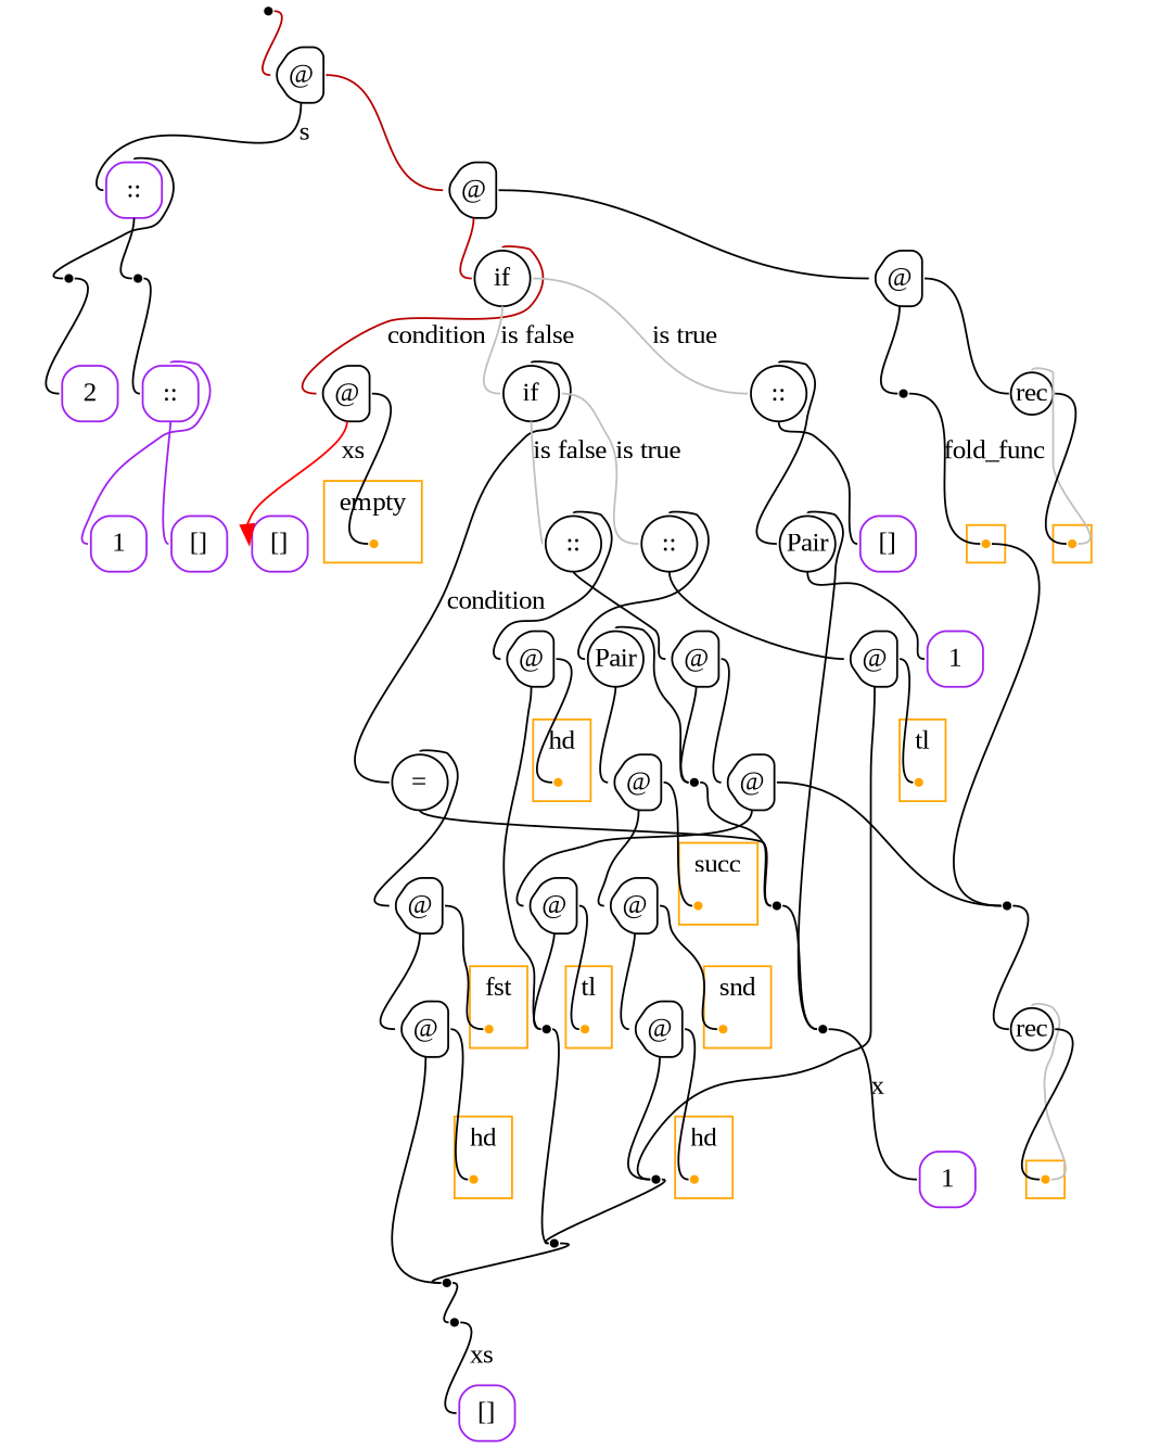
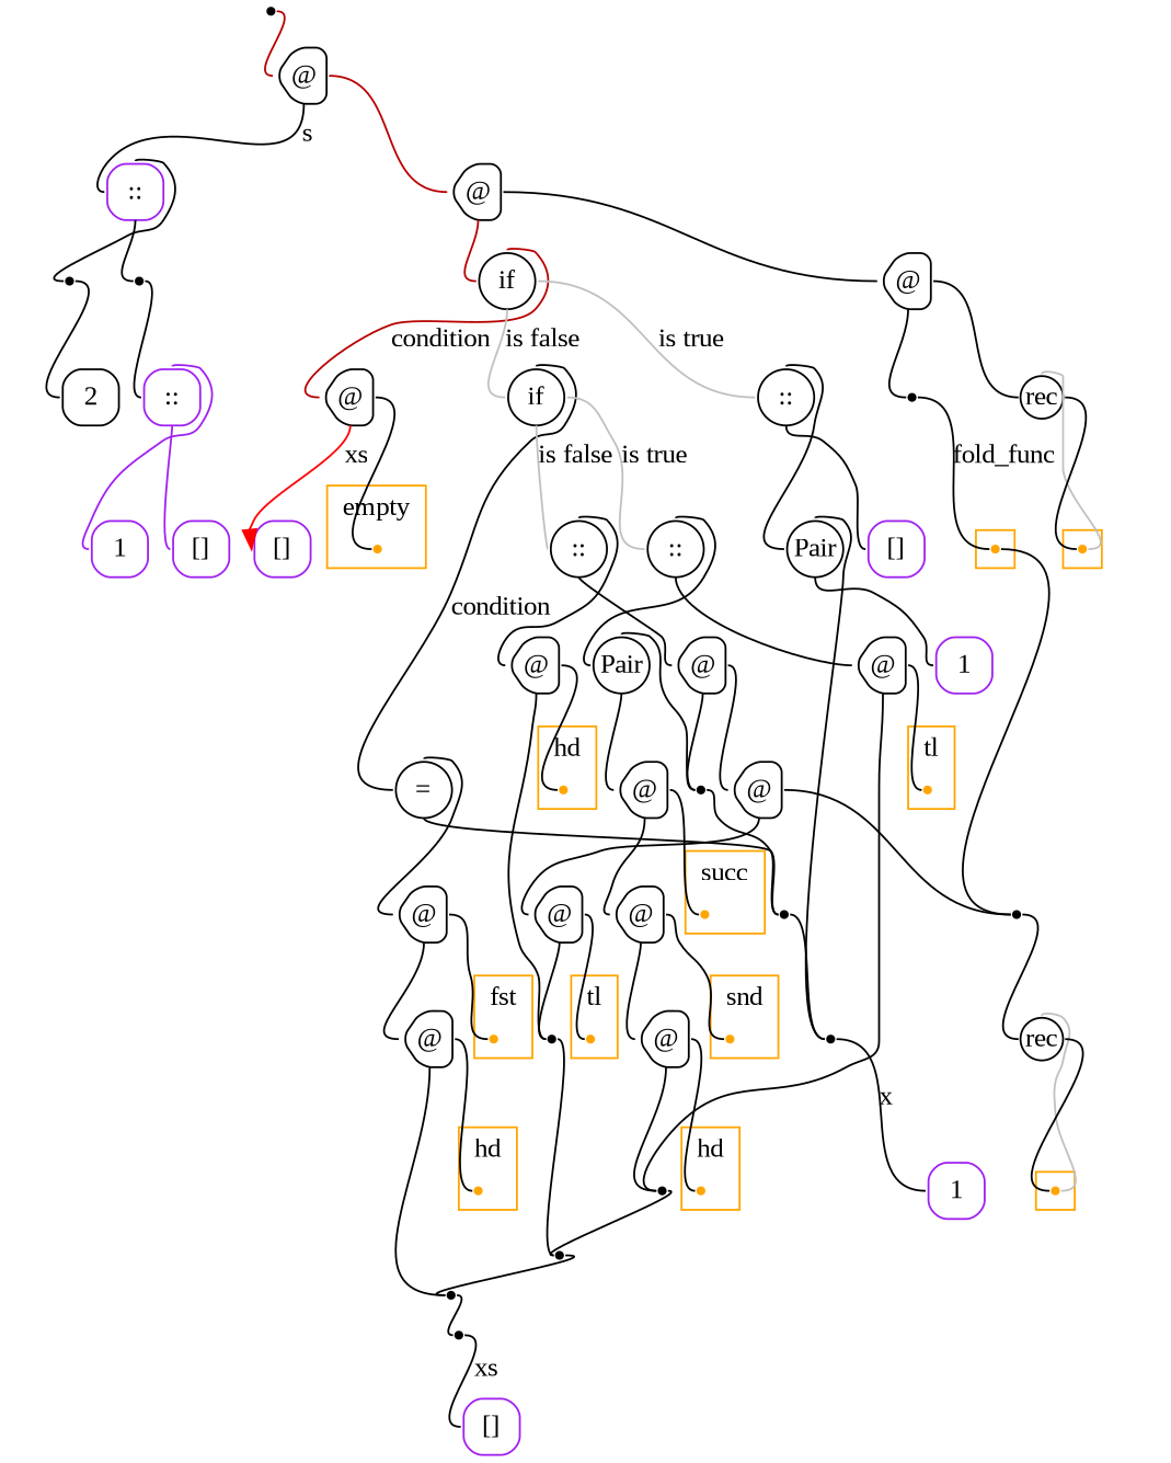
  digraph {
    labeldistance=0
    nodesep=.175
    rankdir=TB
    ranksep=.175
    fontname="Liberation Serif"
    node [color="#000000" fixedsize=true orientation=90 shape=point fontname="Liberation Serif" style=rounded]
    edge [arrowhead=none arrowtail=none headport=w tailport=e fontname="Liberation Serif"]
    ndcluster_nd174 [color=orange style=""]
    ndcluster_nd383 [color=orange style=""]
    ndcluster_nd488 [color=orange style=""]
    ndcluster_nd583 [color=orange style=""]
    ndcluster_nd602 [color=orange style=""]
    ndcluster_nd609 [color=orange style=""]
    ndcluster_nd618 [color=orange style=""]
    ndcluster_nd625 [color=orange style=""]
    ndcluster_nd632 [color=orange style=""]
    ndcluster_nd639 [color=orange style=""]
    ndcluster_nd648 [color=orange style=""]
    ndcluster_nd658 [color=orange style=""]
    nd1 [color="" orientation="" style=""]
    n14 [height=.4 label="@" shape=house width=.4]
    n15 [color=purple height=.4 label=1 shape=square width=.4]
-   n16 [color=purple height=.4 label=2 shape=square width=.4]
+   n16 [height=.4 label=2 shape=square width=.4]
    n17 [color=purple height=.4 label=1 shape=square width=.4]
    n18 [color=purple height=.4 label="[]" shape=square width=.4]
    n19 [color=purple height=.4 label="::" shape=square width=.4]
    n20 [label=" " color=""]
    n21 [height=.3 label=rec shape=circle width=.3 orientation=""]
    n22 [color=purple height=.4 label="[]" shape=square width=.4]
    n23 [height=.3 label=rec shape=circle width=.3 orientation=""]
    n24 [height=.4 label="@" shape=house width=.4]
    n25 [color=purple height=.4 label="::" shape=square width=.4]
    n26 [height=.4 label="@" shape=house width=.4]
    n27 [height=.4 label=if shape=circle width=.4 orientation=""]
    n28 [label=" " color=""]
    n29 [label=" " color=""]
    n30 [label=" " color=""]
    n31 [height=.4 label="@" shape=house width=.4]
    n32 [height=.4 label="::" shape=circle width=.4 orientation=""]
    n33 [height=.4 label=if shape=circle width=.4 orientation=""]
    n34 [color=purple height=.4 label="[]" shape=square width=.4]
    n35 [height=.4 label=Pair shape=circle width=.4 orientation=""]
    n36 [color=purple height=.4 label="[]" shape=square width=.4]
    n37 [color=purple height=.4 label=1 shape=square width=.4]
    n38 [label=" " color=""]
    n39 [height=.4 label="=" shape=circle width=.4 orientation=""]
    n40 [height=.4 label="::" shape=circle width=.4 orientation=""]
    n41 [height=.4 label="::" shape=circle width=.4 orientation=""]
    n42 [height=.4 label="@" shape=house width=.4]
    n43 [label=" " color=""]
    n44 [height=.4 label="@" shape=house width=.4]
    n45 [label=" " color=""]
    n46 [height=.4 label=Pair shape=circle width=.4 orientation=""]
    n47 [height=.4 label="@" shape=house width=.4]
    n48 [height=.4 label="@" shape=house width=.4]
    n49 [label=" " color=""]
    n50 [height=.4 label="@" shape=house width=.4]
    n51 [height=.4 label="@" shape=house width=.4]
    n52 [label=" " color=""]
    n53 [label=" " color=""]
    n54 [height=.4 label="@" shape=house width=.4]
    n55 [height=.4 label="@" shape=house width=.4]
    n56 [label=" " color=""]
    n57 [height=.4 label="@" shape=house width=.4]
    n58 [height=.4 label="@" shape=house width=.4]
    n59 [label=" " color=""]
    subgraph cluster_1 {
      color=orange
      style=fill
      ndcluster_nd174
    }
    subgraph cluster_2 {
      color=orange
      label=fst
      style=fill
      ndcluster_nd602
    }
    subgraph cluster_3 {
      color=orange
      style=fill
      ndcluster_nd383
    }
    subgraph cluster_4 {
      color=orange
      style=fill
      ndcluster_nd488
    }
    subgraph cluster_5 {
      color=orange
      label=empty
      style=fill
      ndcluster_nd583
    }
    subgraph cluster_6 {
      color=orange
      label=hd
      style=fill
      ndcluster_nd609
    }
    subgraph cluster_7 {
      color=orange
      label=succ
      style=fill
      ndcluster_nd618
    }
    subgraph cluster_8 {
      color=orange
      label=snd
      style=fill
      ndcluster_nd625
    }
    subgraph cluster_9 {
      color=orange
      label=hd
      style=fill
      ndcluster_nd632
    }
    subgraph cluster_10 {
      color=orange
      label=tl
      style=fill
      ndcluster_nd639
    }
    subgraph cluster_11 {
      color=orange
      label=hd
      style=fill
      ndcluster_nd648
    }
    subgraph cluster_12 {
      color=orange
      label=tl
      style=fill
      ndcluster_nd658
    }
    ndcluster_nd174 -> n20
    nd1 -> n14 [color="#b70000"]
    n14 -> n24 [color="#b70000"]
    n14 -> n25 [label=s tailport=s]
    n19 -> n17 [color=purple tailport=n]
    n19 -> n18 [color=purple tailport=s]
    n20 -> n21 [color=black]
    n21 -> ndcluster_nd383 [color=grey dir=back headport=e tailport=n]
    n21 -> ndcluster_nd383
    n23 -> ndcluster_nd488 [color=grey dir=back headport=e tailport=n]
    n23 -> ndcluster_nd488
    n24 -> n26
    n24 -> n27 [color="#b70000" tailport=s]
    n25 -> n29 [tailport=n]
    n25 -> n30 [tailport=s]
    n26 -> n23 [color=black]
    n26 -> n28 [tailport=s]
    n27 -> n31 [color="#b70000" label=condition tailport=n]
    n27 -> n32 [color=grey label="is true"]
    n27 -> n33 [color=grey label="is false" tailport=s]
    n28 -> ndcluster_nd174 [label=fold_func]
    n29 -> n16
    n30 -> n19
    n31 -> ndcluster_nd583
    n31 -> n34 [arrowhead=normal color=red label=xs tailport=s]
    n32 -> n35 [tailport=n]
    n32 -> n36 [tailport=s]
    n33 -> n39 [label=condition tailport=n]
    n33 -> n40 [color=grey label="is true"]
    n33 -> n41 [color=grey label="is false" tailport=s]
    n35 -> n37 [tailport=s]
    n35 -> n38 [tailport=n]
    n38 -> n15 [label=x]
    n39 -> n42 [tailport=n]
    n39 -> n43 [tailport=s]
    n40 -> n46 [tailport=n]
    n40 -> n47 [tailport=s]
    n41 -> n54 [tailport=n]
    n41 -> n55 [tailport=s]
    n42 -> ndcluster_nd602
    n42 -> n44 [tailport=s]
    n43 -> n38
    n44 -> ndcluster_nd609
    n44 -> n45 [tailport=s]
    n45 -> n59
    n46 -> n48 [tailport=s]
    n46 -> n49 [tailport=n]
    n47 -> ndcluster_nd639
    n47 -> n52 [tailport=s]
    n48 -> ndcluster_nd618
    n48 -> n50 [tailport=s]
    n49 -> n43
    n50 -> ndcluster_nd625
    n50 -> n51 [tailport=s]
    n51 -> ndcluster_nd632
    n51 -> n52 [tailport=s]
    n52 -> n53
    n53 -> n45
    n54 -> ndcluster_nd648
    n54 -> n56 [tailport=s]
    n55 -> n49 [tailport=s]
    n55 -> n57
    n56 -> n53
    n57 -> n20
    n57 -> n58 [tailport=s]
    n58 -> ndcluster_nd658
    n58 -> n56 [tailport=s]
    n59 -> n22 [label=xs]
  }
